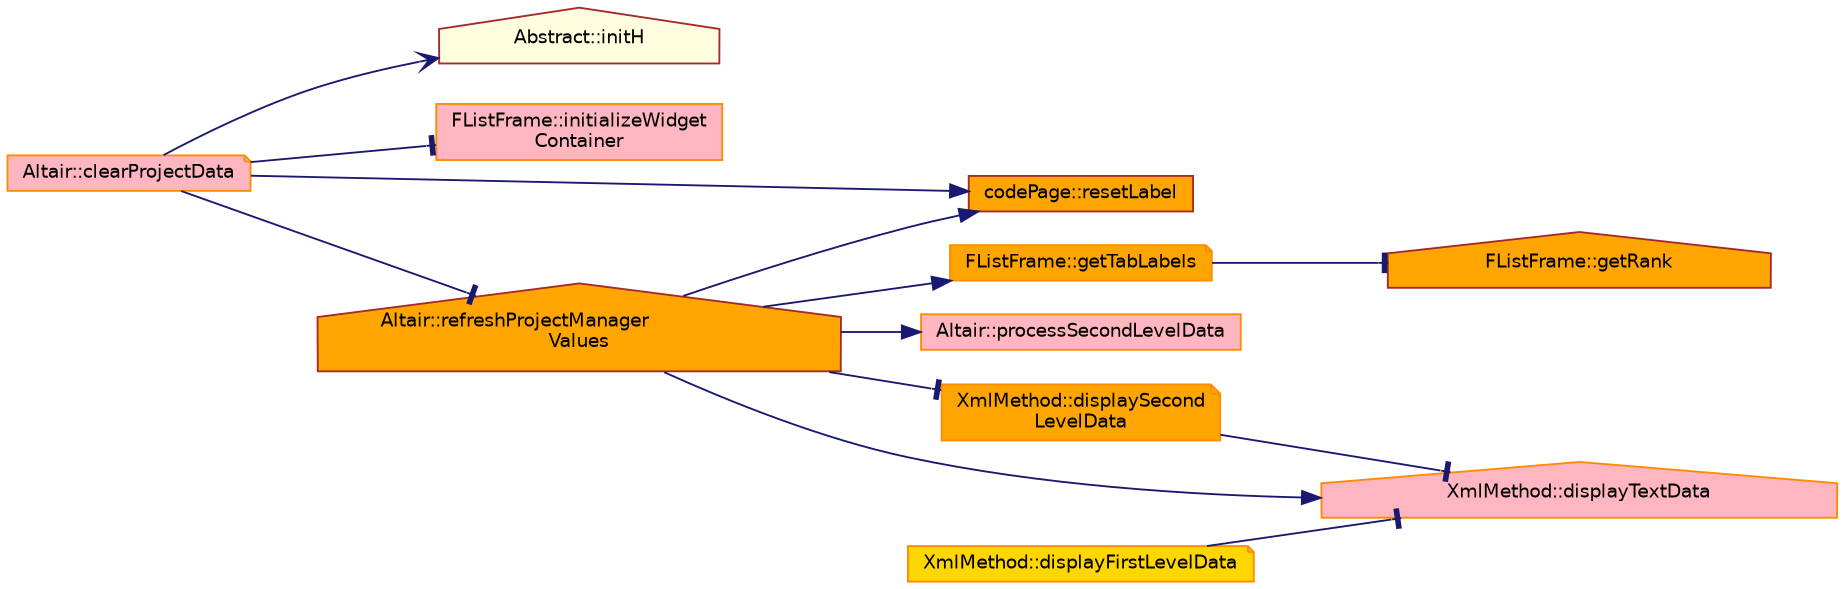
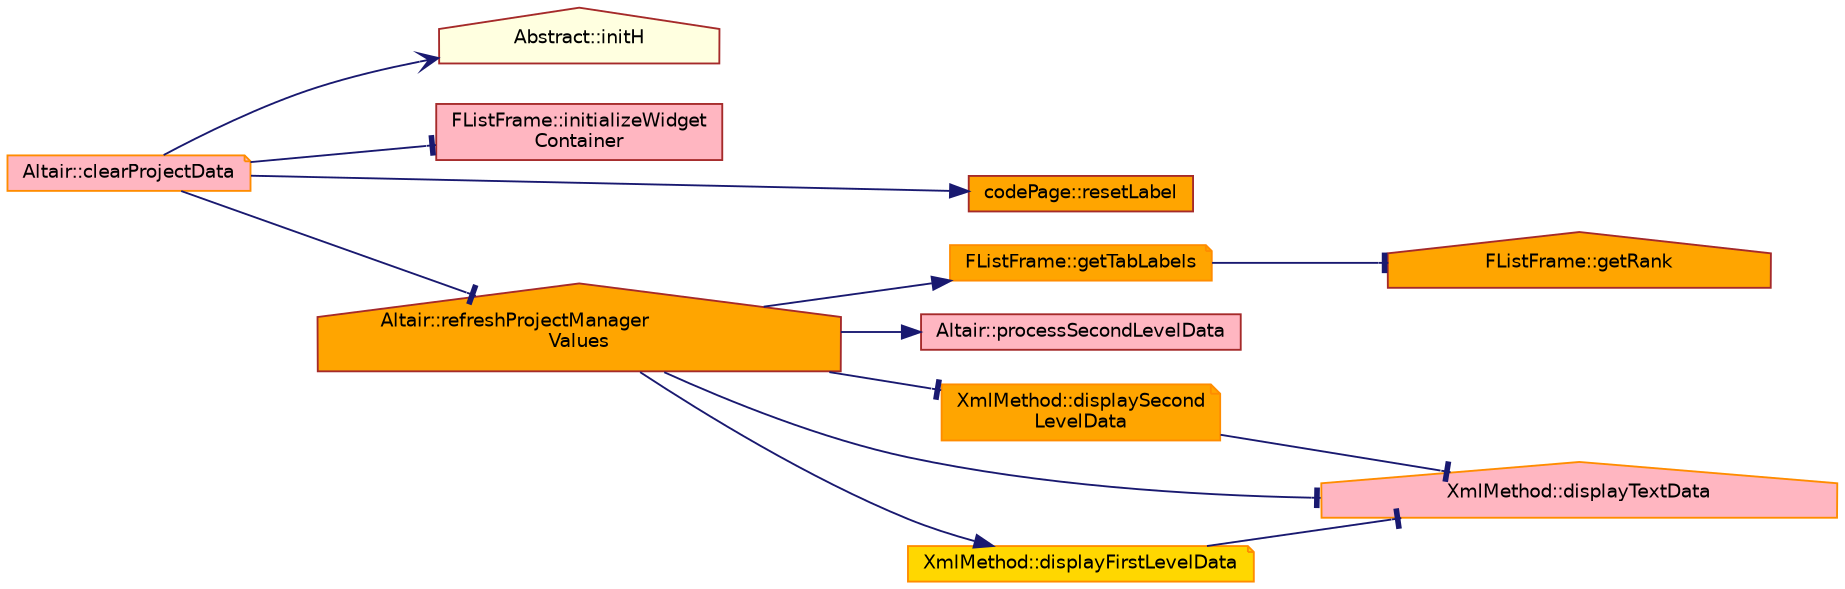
  digraph {
    rankdir=LR
    node [color=darkorange fillcolor=orange fontname=Helvetica fontsize=10 shape=note style=filled]
    edge [arrowhead=tee color=midnightblue fontname=Helvetica fontsize=10 labelfontname=Helvetica labelfontsize=10 style=solid]
    n1 [fillcolor=lightpink fontcolor=black height=0.2 label="Altair::clearProjectData" width=0.4]
    n2 [color=brown fillcolor=lightyellow height=0.2 label="Abstract::initH" shape=house width=0.4]
-   n3 [fillcolor=lightpink height=0.2 label="FListFrame::initializeWidget\lContainer" shape=box width=0.4]
+   n3 [color=brown fillcolor=lightpink height=0.2 label="FListFrame::initializeWidget\lContainer" shape=box width=0.4]
    n4 [color=brown height=0.2 label="Altair::refreshProjectManager\lValues" shape=house width=0.4]
    n5 [color=brown height=0.2 label="codePage::resetLabel" shape=box width=0.4]
    n6 [height=0.2 label="FListFrame::getTabLabels" width=0.4]
-   n7 [fillcolor=lightpink height=0.2 label="Altair::processSecondLevelData" shape=box width=0.4]
+   n7 [color=brown fillcolor=lightpink height=0.2 label="Altair::processSecondLevelData" shape=box width=0.4]
    n8 [height=0.2 label="XmlMethod::displaySecond\lLevelData" width=0.4]
    n9 [fillcolor=lightpink height=0.2 label="XmlMethod::displayTextData" shape=house width=0.4]
    n10 [fillcolor=gold height=0.2 label="XmlMethod::displayFirstLevelData" width=0.4]
    n11 [color=brown height=0.2 label="FListFrame::getRank" shape=house width=0.4]
    n1 -> n2 [arrowhead=vee]
    n1 -> n3
    n1 -> n4
    n1 -> n5 [arrowhead=normal]
    n4 -> n6 [arrowhead=normal]
    n4 -> n7 [arrowhead=normal]
    n4 -> n8
-   n4 -> n9 [arrowhead=normal]
-   n4 -> n5 [arrowhead=normal]
+   n4 -> n9
+   n4 -> n10 [arrowhead=normal]
    n6 -> n11
    n8 -> n9
    n10 -> n9
  }
